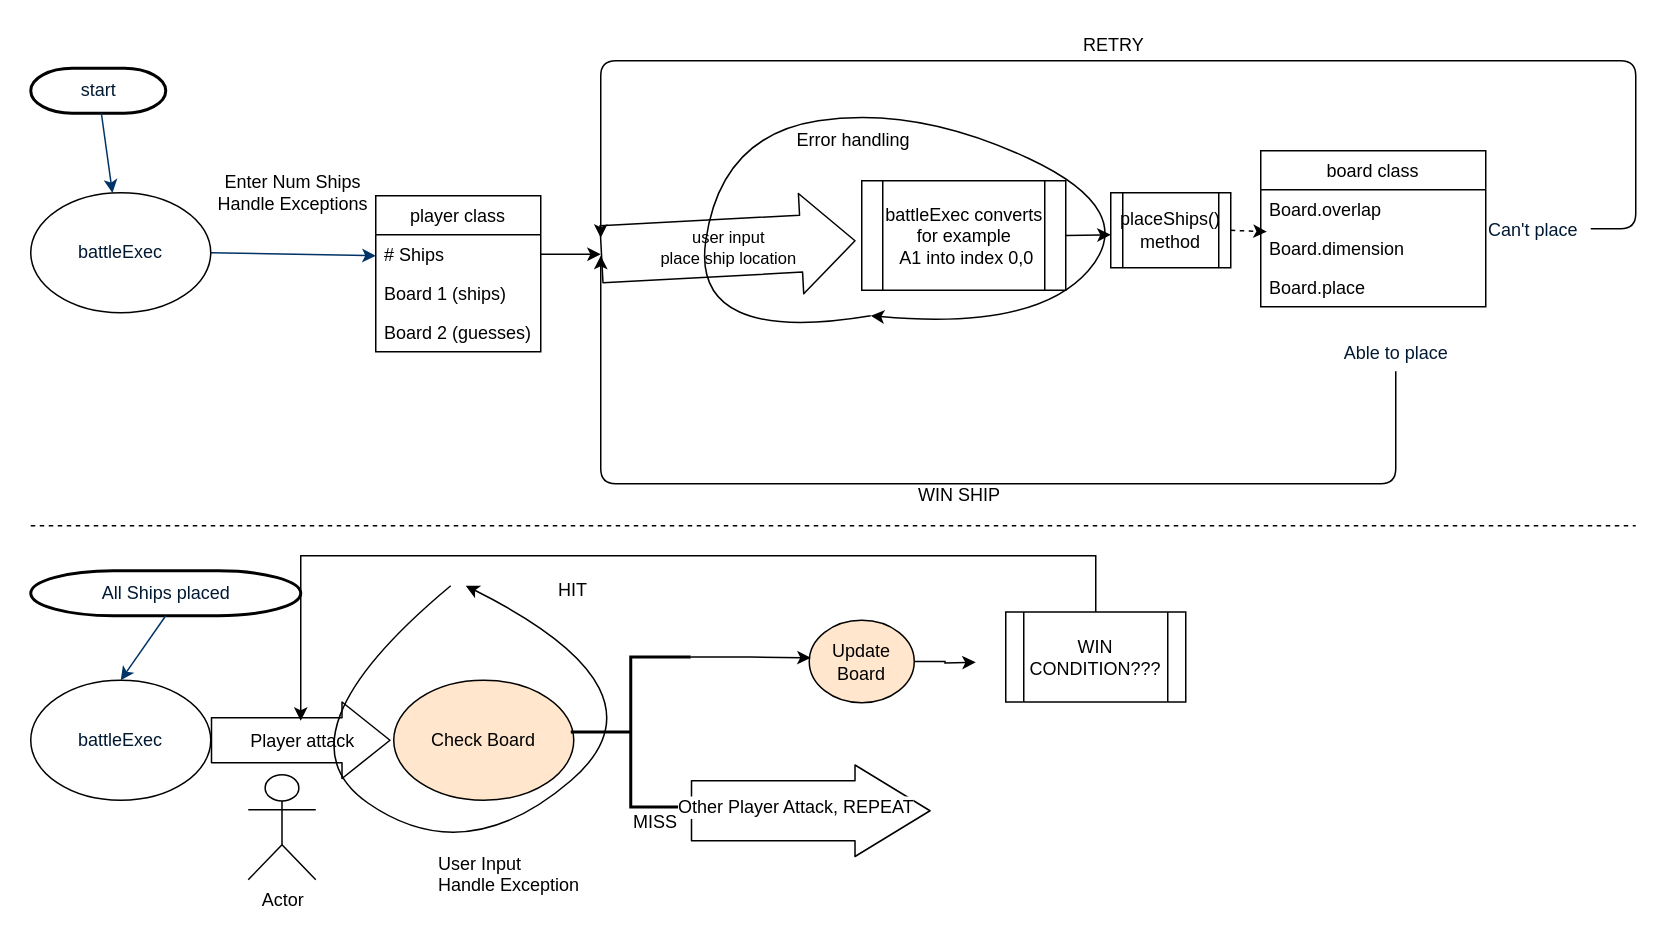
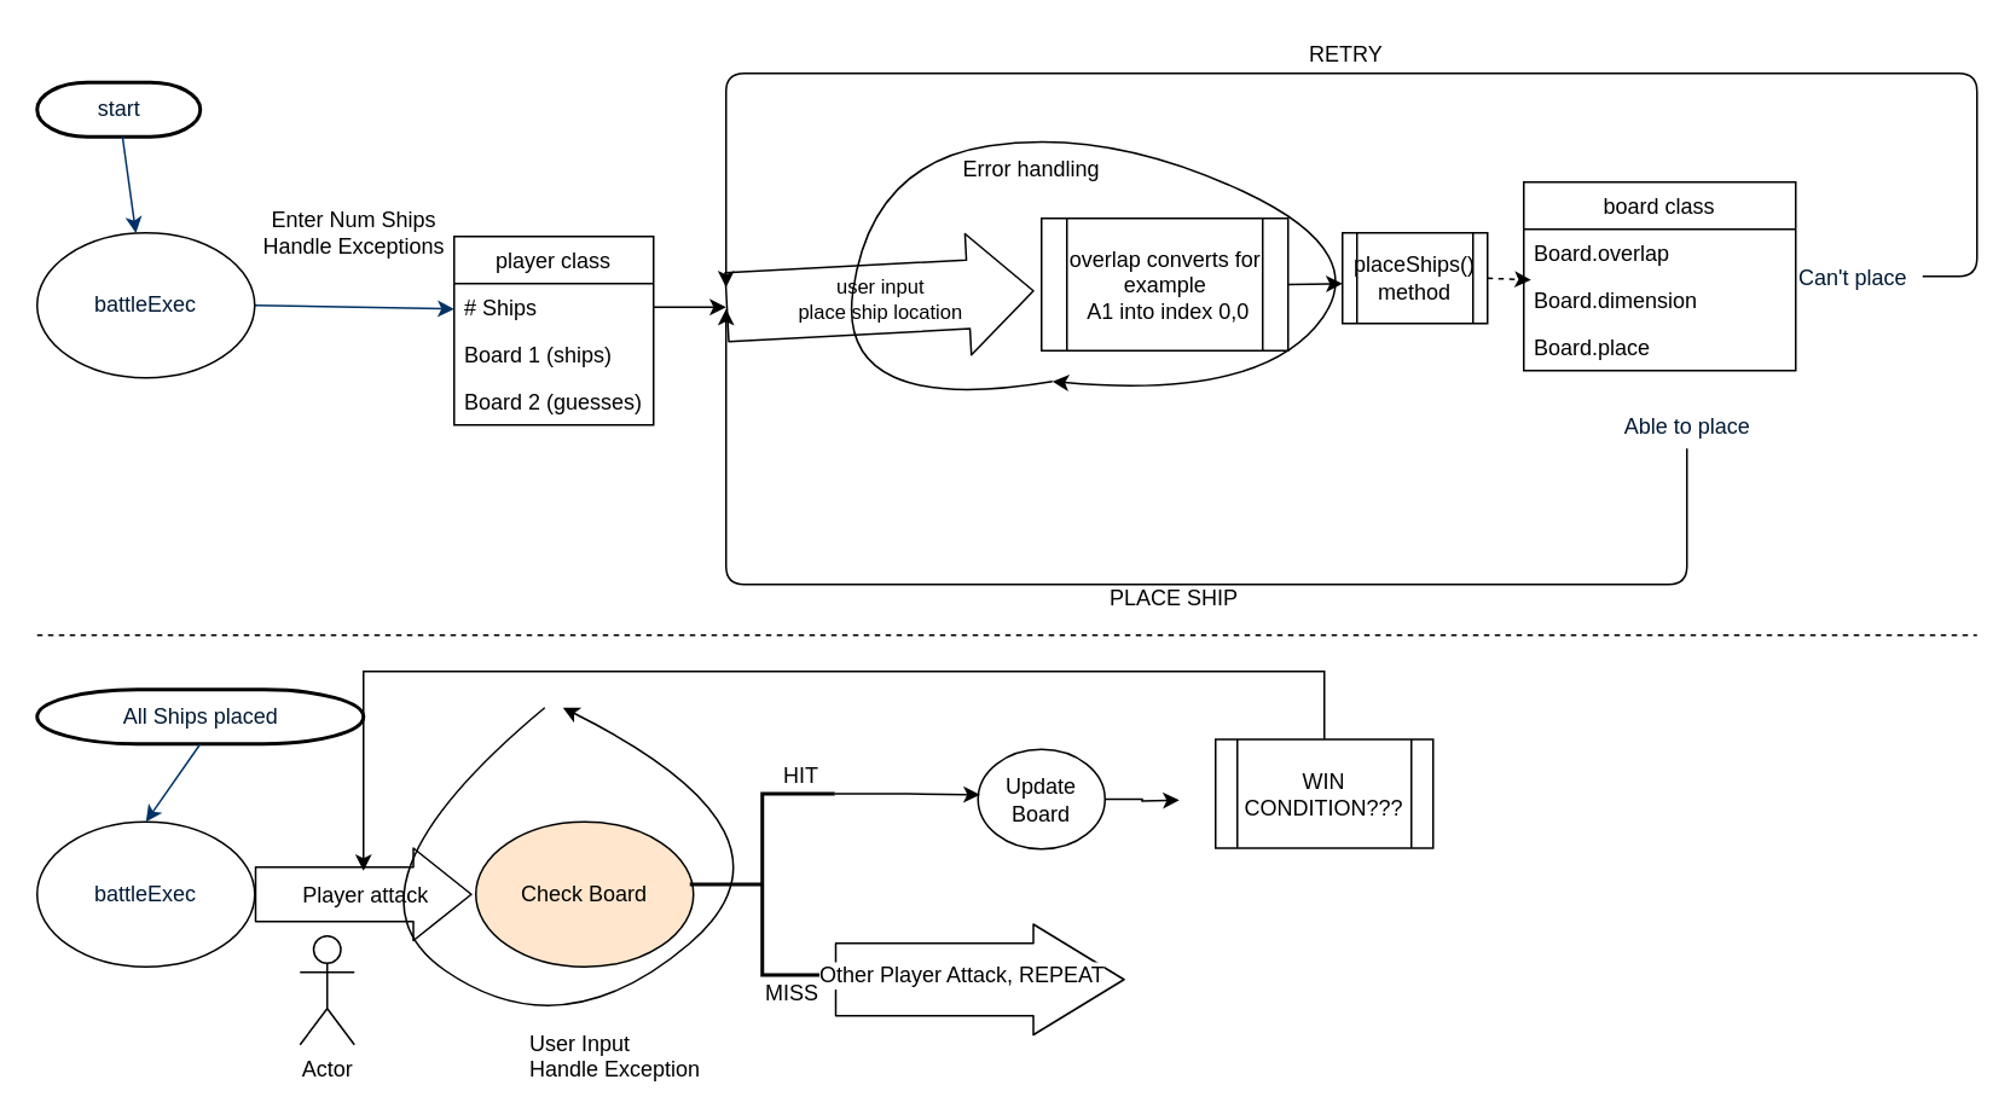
  <mxCell id="0" />
  <mxCell id="1" parent="0" />
  <mxCell id="2" value="start" style="shape=mxgraph.flowchart.terminator;fillColor=#FFFFFF;strokeColor=#000000;strokeWidth=2;gradientColor=none;gradientDirection=north;fontColor=#001933;fontStyle=0;html=1;" parent="1" vertex="1"><mxGeometry x="20" y="45" width="90" height="30" as="geometry" /></mxCell>
  <mxCell id="3" style="fontColor=#001933;fontStyle=1;strokeColor=#003366;strokeWidth=1;html=1;" parent="1" source="2" target="7" edge="1"><mxGeometry relative="1" as="geometry"><mxPoint x="310" y="130" as="targetPoint" /></mxGeometry></mxCell>
  <mxCell id="4" style="fontColor=#001933;fontStyle=1;strokeColor=#003366;strokeWidth=1;html=1;exitX=1;exitY=0.5;exitDx=0;exitDy=0;" parent="1" source="7" edge="1"><mxGeometry relative="1" as="geometry"><mxPoint x="159.5" y="167" as="sourcePoint" /><mxPoint x="250" y="170" as="targetPoint" /><Array as="points" /></mxGeometry></mxCell>
  <mxCell id="5" value="Can't place" style="text;fontColor=#001933;fontStyle=0;html=1;strokeColor=none;gradientColor=none;fillColor=none;strokeWidth=2;" parent="1" vertex="1"><mxGeometry x="990" y="139" width="70" height="26" as="geometry" /></mxCell>
  <mxCell id="6" value="Able to place" style="text;fontColor=#001933;fontStyle=0;html=1;strokeColor=none;gradientColor=none;fillColor=none;strokeWidth=2;align=center;" parent="1" vertex="1"><mxGeometry x="910" y="221" width="40" height="26" as="geometry" /></mxCell>
  <mxCell id="7" value="&lt;span style=&quot;color: rgb(0 , 25 , 51)&quot;&gt;battleExec&lt;/span&gt;" style="ellipse;whiteSpace=wrap;html=1;" vertex="1" parent="1"><mxGeometry x="20" y="128" width="120" height="80" as="geometry" /></mxCell>
  <mxCell id="8" value="Enter Num Ships&lt;br&gt;Handle Exceptions" style="text;html=1;strokeColor=none;fillColor=none;align=center;verticalAlign=middle;whiteSpace=wrap;rounded=0;" vertex="1" parent="1"><mxGeometry x="120" y="93" width="150" height="70" as="geometry" /></mxCell>
  <mxCell id="9" value="user input &lt;br&gt;place ship location" style="shape=flexArrow;endArrow=classic;html=1;endWidth=28;endSize=11.67;width=38;" edge="1" parent="1"><mxGeometry width="50" height="50" relative="1" as="geometry"><mxPoint x="400" y="169" as="sourcePoint" /><mxPoint x="570" y="160" as="targetPoint" /><Array as="points" /></mxGeometry></mxCell>
  <mxCell id="10" value="player class" style="swimlane;fontStyle=0;childLayout=stackLayout;horizontal=1;startSize=26;fillColor=none;horizontalStack=0;resizeParent=1;resizeParentMax=0;resizeLast=0;collapsible=1;marginBottom=0;" vertex="1" parent="1"><mxGeometry x="250" y="130" width="110" height="104" as="geometry" /></mxCell>
  <mxCell id="11" value="# Ships" style="text;strokeColor=none;fillColor=none;align=left;verticalAlign=top;spacingLeft=4;spacingRight=4;overflow=hidden;rotatable=0;points=[[0,0.5],[1,0.5]];portConstraint=eastwest;" vertex="1" parent="10"><mxGeometry y="26" width="110" height="26" as="geometry" /></mxCell>
  <mxCell id="12" value="Board 1 (ships)" style="text;strokeColor=none;fillColor=none;align=left;verticalAlign=top;spacingLeft=4;spacingRight=4;overflow=hidden;rotatable=0;points=[[0,0.5],[1,0.5]];portConstraint=eastwest;" vertex="1" parent="10"><mxGeometry y="52" width="110" height="26" as="geometry" /></mxCell>
  <mxCell id="13" value="Board 2 (guesses)" style="text;strokeColor=none;fillColor=none;align=left;verticalAlign=top;spacingLeft=4;spacingRight=4;overflow=hidden;rotatable=0;points=[[0,0.5],[1,0.5]];portConstraint=eastwest;" vertex="1" parent="10"><mxGeometry y="78" width="110" height="26" as="geometry" /></mxCell>
- <mxCell id="14" value="WIN SHIP" style="text;html=1;resizable=0;points=[];autosize=1;align=left;verticalAlign=top;spacingTop=-4;" vertex="1" parent="1"><mxGeometry x="610" y="320" width="90" height="20" as="geometry" /></mxCell>
+ <mxCell id="14" value="PLACE SHIP" style="text;html=1;resizable=0;points=[];autosize=1;align=left;verticalAlign=top;spacingTop=-4;" vertex="1" parent="1"><mxGeometry x="610" y="320" width="90" height="20" as="geometry" /></mxCell>
  <mxCell id="15" value="Error handling" style="text;html=1;resizable=0;points=[];autosize=1;align=left;verticalAlign=top;spacingTop=-4;" vertex="1" parent="1"><mxGeometry x="529" y="83" width="90" height="20" as="geometry" /></mxCell>
  <mxCell id="16" value="board class" style="swimlane;fontStyle=0;childLayout=stackLayout;horizontal=1;startSize=26;fillColor=none;horizontalStack=0;resizeParent=1;resizeParentMax=0;resizeLast=0;collapsible=1;marginBottom=0;" vertex="1" parent="1"><mxGeometry x="840" y="100" width="150" height="104" as="geometry" /></mxCell>
  <mxCell id="17" value="Board.overlap&#10;" style="text;strokeColor=none;fillColor=none;align=left;verticalAlign=top;spacingLeft=4;spacingRight=4;overflow=hidden;rotatable=0;points=[[0,0.5],[1,0.5]];portConstraint=eastwest;" vertex="1" parent="16"><mxGeometry y="26" width="150" height="26" as="geometry" /></mxCell>
  <mxCell id="18" value="Board.dimension" style="text;strokeColor=none;fillColor=none;align=left;verticalAlign=top;spacingLeft=4;spacingRight=4;overflow=hidden;rotatable=0;points=[[0,0.5],[1,0.5]];portConstraint=eastwest;" vertex="1" parent="16"><mxGeometry y="52" width="150" height="26" as="geometry" /></mxCell>
  <mxCell id="19" value="Board.place" style="text;strokeColor=none;fillColor=none;align=left;verticalAlign=top;spacingLeft=4;spacingRight=4;overflow=hidden;rotatable=0;points=[[0,0.5],[1,0.5]];portConstraint=eastwest;" vertex="1" parent="16"><mxGeometry y="78" width="150" height="26" as="geometry" /></mxCell>
- <mxCell id="20" value="&lt;span style=&quot;text-align: left ; white-space: normal&quot;&gt;battleExec converts for example&lt;/span&gt;&lt;br style=&quot;text-align: left ; white-space: normal&quot;&gt;&lt;span style=&quot;text-align: left ; white-space: normal&quot;&gt;&amp;nbsp;A1 into index 0,0&lt;/span&gt;" style="shape=process;whiteSpace=wrap;html=1;backgroundOutline=1;" vertex="1" parent="1"><mxGeometry x="574" y="120" width="136" height="73" as="geometry" /></mxCell>
+ <mxCell id="20" value="&lt;span style=&quot;text-align: left ; white-space: normal&quot;&gt;overlap converts for example&lt;/span&gt;&lt;br style=&quot;text-align: left ; white-space: normal&quot;&gt;&lt;span style=&quot;text-align: left ; white-space: normal&quot;&gt;&amp;nbsp;A1 into index 0,0&lt;/span&gt;" style="shape=process;whiteSpace=wrap;html=1;backgroundOutline=1;" vertex="1" parent="1"><mxGeometry x="574" y="120" width="136" height="73" as="geometry" /></mxCell>
  <mxCell id="21" value="RETRY&lt;br&gt;" style="text;html=1;resizable=0;points=[];autosize=1;align=left;verticalAlign=top;spacingTop=-4;" vertex="1" parent="1"><mxGeometry x="720" y="20" width="60" height="20" as="geometry" /></mxCell>
  <mxCell id="22" value="" style="curved=1;endArrow=classic;html=1;" edge="1" parent="1"><mxGeometry width="50" height="50" relative="1" as="geometry"><mxPoint x="580" y="210" as="sourcePoint" /><mxPoint x="580" y="210" as="targetPoint" /><Array as="points"><mxPoint x="460" y="230" /><mxPoint x="480" y="90" /><mxPoint x="610" y="70" /><mxPoint x="760" y="140" /><mxPoint x="690" y="220" /></Array></mxGeometry></mxCell>
  <mxCell id="23" value="" style="endArrow=classic;html=1;exitX=1;exitY=0.5;exitDx=0;exitDy=0;" edge="1" parent="1" source="20"><mxGeometry width="50" height="50" relative="1" as="geometry"><mxPoint x="20" y="420" as="sourcePoint" /><mxPoint x="740" y="156" as="targetPoint" /></mxGeometry></mxCell>
  <mxCell id="24" value="placeShips()&lt;br&gt;method" style="shape=process;whiteSpace=wrap;html=1;backgroundOutline=1;" vertex="1" parent="1"><mxGeometry x="740" y="128" width="80" height="50" as="geometry" /></mxCell>
  <mxCell id="25" value="" style="endArrow=classic;html=1;exitX=0.5;exitY=1;exitDx=0;exitDy=0;" edge="1" parent="1" source="6"><mxGeometry width="50" height="50" relative="1" as="geometry"><mxPoint x="920" y="270" as="sourcePoint" /><mxPoint x="400" y="170" as="targetPoint" /><Array as="points"><mxPoint x="930" y="322" /><mxPoint x="400" y="322" /></Array></mxGeometry></mxCell>
  <mxCell id="26" value="" style="endArrow=classic;html=1;exitX=1;exitY=0.5;exitDx=0;exitDy=0;" edge="1" parent="1" source="11"><mxGeometry width="50" height="50" relative="1" as="geometry"><mxPoint x="20" y="420" as="sourcePoint" /><mxPoint x="400" y="169" as="targetPoint" /></mxGeometry></mxCell>
  <mxCell id="27" value="" style="endArrow=none;dashed=1;html=1;" edge="1" parent="1"><mxGeometry width="50" height="50" relative="1" as="geometry"><mxPoint x="20" y="350" as="sourcePoint" /><mxPoint x="1090" y="350" as="targetPoint" /></mxGeometry></mxCell>
  <mxCell id="28" value="All Ships placed" style="shape=mxgraph.flowchart.terminator;fillColor=#FFFFFF;strokeColor=#000000;strokeWidth=2;gradientColor=none;gradientDirection=north;fontColor=#001933;fontStyle=0;html=1;" vertex="1" parent="1"><mxGeometry x="20" y="380" width="180" height="30" as="geometry" /></mxCell>
  <mxCell id="29" value="&lt;span style=&quot;color: rgb(0 , 25 , 51)&quot;&gt;battleExec&lt;/span&gt;" style="ellipse;whiteSpace=wrap;html=1;" vertex="1" parent="1"><mxGeometry x="20" y="453" width="120" height="80" as="geometry" /></mxCell>
  <mxCell id="30" style="fontColor=#001933;fontStyle=1;strokeColor=#003366;strokeWidth=1;html=1;exitX=0.5;exitY=1;exitDx=0;exitDy=0;exitPerimeter=0;entryX=0.5;entryY=0;entryDx=0;entryDy=0;" edge="1" parent="1" source="28" target="29"><mxGeometry relative="1" as="geometry"><mxPoint x="90" y="85" as="sourcePoint" /><mxPoint x="90" y="138" as="targetPoint" /></mxGeometry></mxCell>
  <mxCell id="31" value="" style="endArrow=classic;html=1;exitX=1;exitY=0.5;exitDx=0;exitDy=0;" edge="1" parent="1" source="5"><mxGeometry width="50" height="50" relative="1" as="geometry"><mxPoint x="1080" y="152" as="sourcePoint" /><mxPoint x="400" y="158" as="targetPoint" /><Array as="points"><mxPoint x="1090" y="152" /><mxPoint x="1090" y="40" /><mxPoint x="400" y="40" /></Array></mxGeometry></mxCell>
  <mxCell id="32" value="" style="endArrow=classic;html=1;exitX=1;exitY=0.5;exitDx=0;exitDy=0;entryX=0.027;entryY=0.077;entryDx=0;entryDy=0;entryPerimeter=0;dashed=1;" edge="1" parent="1" source="24" target="18"><mxGeometry width="50" height="50" relative="1" as="geometry"><mxPoint x="720" y="166.5" as="sourcePoint" /><mxPoint x="750" y="166" as="targetPoint" /></mxGeometry></mxCell>
  <mxCell id="33" value="" style="shape=flexArrow;endArrow=classic;html=1;exitX=1;exitY=0.5;exitDx=0;exitDy=0;width=30;endSize=10.33;" edge="1" parent="1" source="29"><mxGeometry width="50" height="50" relative="1" as="geometry"><mxPoint x="20" y="600" as="sourcePoint" /><mxPoint x="260" y="493" as="targetPoint" /></mxGeometry></mxCell>
  <mxCell id="34" value="Player attack" style="text;html=1;resizable=0;points=[];align=center;verticalAlign=middle;labelBackgroundColor=#ffffff;" vertex="1" connectable="0" parent="33"><mxGeometry x="-0.2" relative="1" as="geometry"><mxPoint x="12" as="offset" /></mxGeometry></mxCell>
- <mxCell id="35" value="HIT" style="text;html=1;resizable=0;points=[];autosize=1;align=left;verticalAlign=top;spacingTop=-4;" vertex="1" parent="1"><mxGeometry x="370" y="382.5" width="30" height="20" as="geometry" /></mxCell>
+ <mxCell id="35" value="HIT" style="text;html=1;resizable=0;points=[];autosize=1;align=left;verticalAlign=top;spacingTop=-4;" vertex="1" parent="1"><mxGeometry x="430" y="417.5" width="30" height="20" as="geometry" /></mxCell>
  <mxCell id="36" value="MISS&lt;br&gt;" style="text;html=1;resizable=0;points=[];autosize=1;align=left;verticalAlign=top;spacingTop=-4;" vertex="1" parent="1"><mxGeometry x="420" y="537.5" width="40" height="20" as="geometry" /></mxCell>
- <mxCell id="37" value="Actor" style="shape=umlActor;verticalLabelPosition=bottom;labelBackgroundColor=#ffffff;verticalAlign=top;html=1;outlineConnect=0;" vertex="1" parent="1"><mxGeometry x="165" y="516" width="45" height="70" as="geometry" /></mxCell>
+ <mxCell id="37" value="Actor" style="shape=umlActor;verticalLabelPosition=bottom;labelBackgroundColor=#ffffff;verticalAlign=top;html=1;outlineConnect=0;" vertex="1" parent="1"><mxGeometry x="165" y="516" width="30" height="60" as="geometry" /></mxCell>
  <mxCell id="38" value="Check Board" style="ellipse;whiteSpace=wrap;html=1;fillColor=#ffe6cc;" vertex="1" parent="1"><mxGeometry x="262" y="453" width="120" height="80" as="geometry" /></mxCell>
  <mxCell id="39" style="edgeStyle=orthogonalEdgeStyle;rounded=0;orthogonalLoop=1;jettySize=auto;html=1;exitX=1;exitY=0.5;exitDx=0;exitDy=0;" edge="1" parent="1" source="40"><mxGeometry relative="1" as="geometry"><mxPoint x="650" y="441" as="targetPoint" /></mxGeometry></mxCell>
- <mxCell id="40" value="Update Board" style="ellipse;whiteSpace=wrap;html=1;fillColor=#ffe6cc;" vertex="1" parent="1"><mxGeometry x="539" y="413" width="70" height="55" as="geometry" /></mxCell>
+ <mxCell id="40" value="Update Board" style="ellipse;whiteSpace=wrap;html=1;" vertex="1" parent="1"><mxGeometry x="539" y="413" width="70" height="55" as="geometry" /></mxCell>
  <mxCell id="41" style="edgeStyle=orthogonalEdgeStyle;rounded=0;orthogonalLoop=1;jettySize=auto;html=1;exitX=1;exitY=0;exitDx=0;exitDy=0;exitPerimeter=0;" edge="1" parent="1" source="42"><mxGeometry relative="1" as="geometry"><mxPoint x="540" y="438" as="targetPoint" /><mxPoint x="430" y="443" as="sourcePoint" /><Array as="points"><mxPoint x="500" y="438" /><mxPoint x="500" y="438" /></Array></mxGeometry></mxCell>
  <mxCell id="42" value="" style="strokeWidth=2;html=1;shape=mxgraph.flowchart.annotation_2;align=left;pointerEvents=1" vertex="1" parent="1"><mxGeometry x="380" y="437.5" width="80" height="100" as="geometry" /></mxCell>
  <mxCell id="43" value="User Input&lt;br&gt;Handle Exception" style="text;html=1;resizable=0;points=[];autosize=1;align=left;verticalAlign=top;spacingTop=-4;" vertex="1" parent="1"><mxGeometry x="290" y="566" width="110" height="30" as="geometry" /></mxCell>
  <mxCell id="44" value="" style="shape=flexArrow;endArrow=classic;html=1;exitX=1;exitY=0.125;exitDx=0;exitDy=0;exitPerimeter=0;width=40;endSize=16.33;" edge="1" parent="1" source="36"><mxGeometry width="50" height="50" relative="1" as="geometry"><mxPoint x="20" y="690" as="sourcePoint" /><mxPoint x="620" y="540" as="targetPoint" /></mxGeometry></mxCell>
  <mxCell id="45" value="Other Player Attack, REPEAT" style="text;html=1;resizable=0;points=[];align=center;verticalAlign=middle;labelBackgroundColor=#ffffff;" vertex="1" connectable="0" parent="44"><mxGeometry x="-0.438" relative="1" as="geometry"><mxPoint x="24" y="-2.5" as="offset" /></mxGeometry></mxCell>
  <mxCell id="46" style="edgeStyle=orthogonalEdgeStyle;rounded=0;orthogonalLoop=1;jettySize=auto;html=1;" edge="1" parent="1" source="47"><mxGeometry relative="1" as="geometry"><mxPoint x="200" y="480" as="targetPoint" /><Array as="points"><mxPoint x="730" y="370" /><mxPoint x="200" y="370" /></Array></mxGeometry></mxCell>
  <mxCell id="47" value="WIN&lt;br&gt;CONDITION???" style="shape=process;whiteSpace=wrap;html=1;backgroundOutline=1;" vertex="1" parent="1"><mxGeometry x="670" y="407.5" width="120" height="60" as="geometry" /></mxCell>
  <mxCell id="48" value="" style="curved=1;endArrow=classic;html=1;" edge="1" parent="1"><mxGeometry width="50" height="50" relative="1" as="geometry"><mxPoint x="300" y="390" as="sourcePoint" /><mxPoint x="310" y="390" as="targetPoint" /><Array as="points"><mxPoint x="180" y="490" /><mxPoint x="310" y="580" /><mxPoint x="450" y="460" /></Array></mxGeometry></mxCell>
